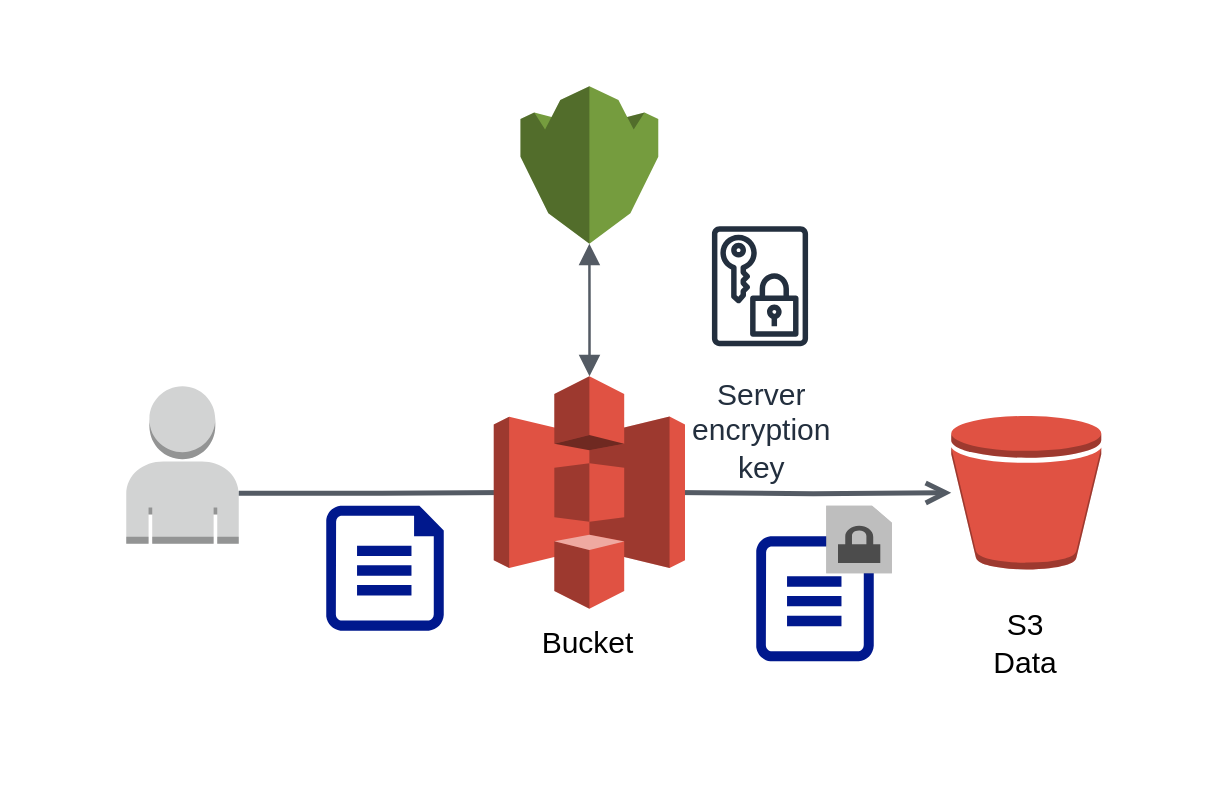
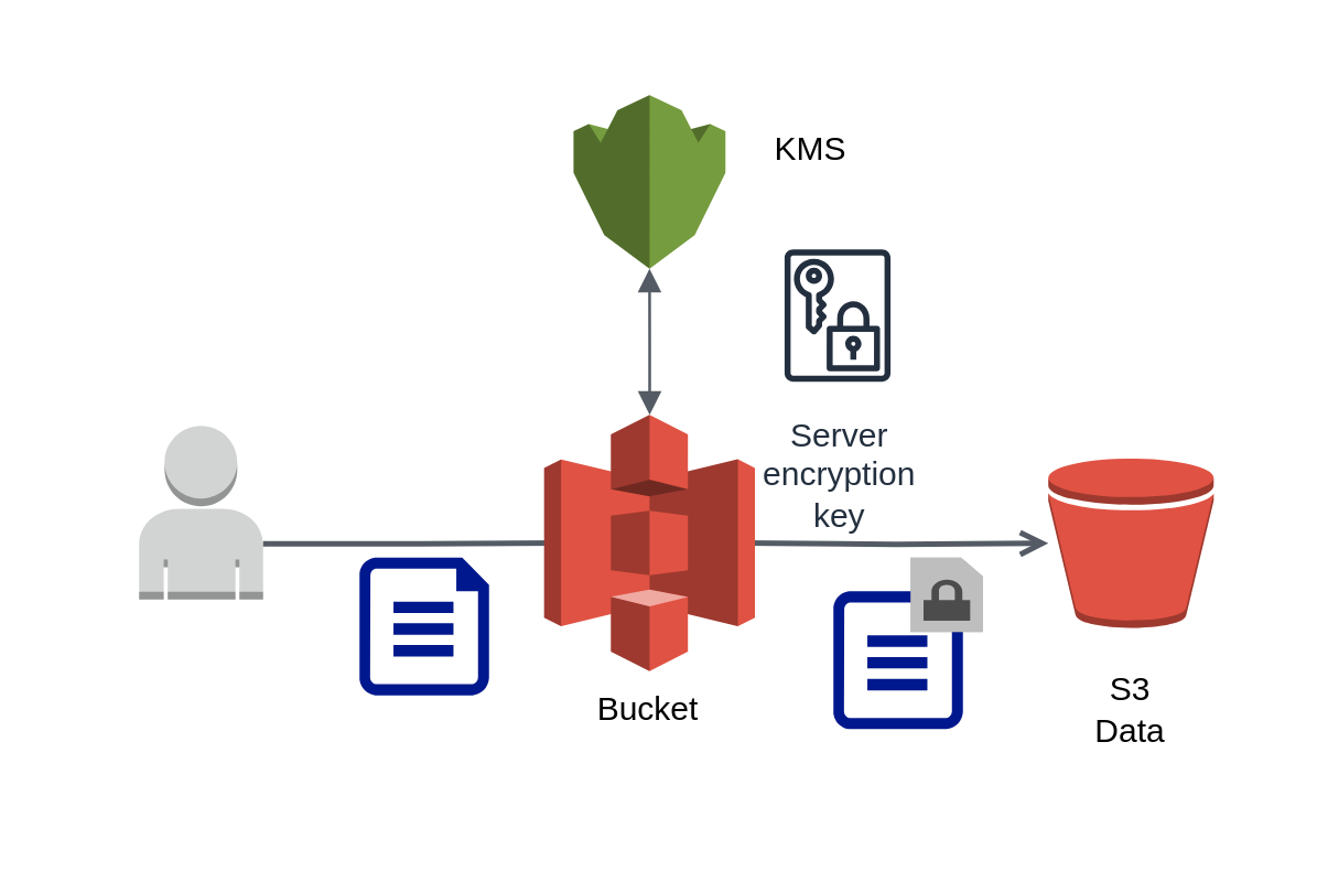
  <mxCell id="0" />
  <mxCell id="1" parent="0" />
  <mxCell id="2" value="" style="rounded=0;whiteSpace=wrap;html=1;strokeColor=#FFFFFF;" parent="1" vertex="1"><mxGeometry x="20" y="20.5" width="440" height="273.5" as="geometry" /></mxCell>
  <mxCell id="3" value="" style="outlineConnect=0;dashed=0;verticalLabelPosition=bottom;verticalAlign=top;align=center;html=1;shape=mxgraph.aws3.bucket;fillColor=#E05243;gradientColor=none;" parent="1" vertex="1"><mxGeometry x="380" y="165.75" width="60" height="61.5" as="geometry" /></mxCell>
  <mxCell id="4" value="" style="outlineConnect=0;dashed=0;verticalLabelPosition=bottom;verticalAlign=top;align=center;html=1;shape=mxgraph.aws3.user;fillColor=#D2D3D3;gradientColor=none;" parent="1" vertex="1"><mxGeometry x="50" y="154" width="45" height="63" as="geometry" /></mxCell>
  <mxCell id="5" value="" style="edgeStyle=orthogonalEdgeStyle;html=1;endArrow=open;elbow=vertical;startArrow=none;endFill=0;strokeColor=#545B64;rounded=0;exitX=1;exitY=0.68;exitDx=0;exitDy=0;exitPerimeter=0;entryX=0;entryY=0.5;entryDx=0;entryDy=0;entryPerimeter=0;strokeWidth=2;" parent="1" source="4" edge="1"><mxGeometry width="100" relative="1" as="geometry"><mxPoint x="400" y="314.25" as="sourcePoint" /><mxPoint x="210" y="196.5" as="targetPoint" /></mxGeometry></mxCell>
  <mxCell id="6" value="" style="edgeStyle=orthogonalEdgeStyle;html=1;endArrow=open;elbow=vertical;startArrow=none;endFill=0;strokeColor=#545B64;rounded=0;exitX=1;exitY=0.5;exitDx=0;exitDy=0;exitPerimeter=0;strokeWidth=2;" parent="1" target="3" edge="1"><mxGeometry width="100" relative="1" as="geometry"><mxPoint x="268.5" y="196.5" as="sourcePoint" /><mxPoint x="350" y="196.25" as="targetPoint" /></mxGeometry></mxCell>
  <mxCell id="7" value="Bucket" style="text;html=1;strokeColor=none;fillColor=none;align=center;verticalAlign=middle;whiteSpace=wrap;rounded=0;" parent="1" vertex="1"><mxGeometry x="215.25" y="247.25" width="40" height="20" as="geometry" /></mxCell>
  <mxCell id="8" value="S3 Data" style="text;html=1;strokeColor=none;fillColor=none;align=center;verticalAlign=middle;whiteSpace=wrap;rounded=0;" parent="1" vertex="1"><mxGeometry x="390" y="247.25" width="40" height="20" as="geometry" /></mxCell>
  <mxCell id="9" value="" style="aspect=fixed;pointerEvents=1;shadow=0;dashed=0;html=1;strokeColor=none;labelPosition=center;verticalLabelPosition=bottom;verticalAlign=top;align=center;fillColor=#00188D;shape=mxgraph.azure.file" parent="1" vertex="1"><mxGeometry x="130" y="201.75" width="47" height="50" as="geometry" /></mxCell>
  <mxCell id="10" value="" style="aspect=fixed;pointerEvents=1;shadow=0;dashed=0;html=1;strokeColor=none;labelPosition=center;verticalLabelPosition=bottom;verticalAlign=top;align=center;fillColor=#00188D;shape=mxgraph.azure.file" parent="1" vertex="1"><mxGeometry x="302" y="214" width="47" height="50" as="geometry" /></mxCell>
  <mxCell id="11" value="" style="outlineConnect=0;dashed=0;verticalLabelPosition=bottom;verticalAlign=top;align=center;html=1;shape=mxgraph.aws3.encrypted_data;fillColor=#7D7C7C;gradientColor=none;strokeColor=#FFFFFF;" parent="1" vertex="1"><mxGeometry x="330" y="201.75" width="26.25" height="27" as="geometry" /></mxCell>
  <mxCell id="12" value="" style="outlineConnect=0;dashed=0;verticalLabelPosition=bottom;verticalAlign=top;align=center;html=1;shape=mxgraph.aws3.s3;fillColor=#E05243;gradientColor=none;strokeColor=#FEFFFA;fontSize=16;" vertex="1" parent="1"><mxGeometry x="197" y="150" width="76.5" height="93" as="geometry" /></mxCell>
  <mxCell id="13" value="" style="outlineConnect=0;dashed=0;verticalLabelPosition=bottom;verticalAlign=top;align=center;html=1;shape=mxgraph.aws3.kms;fillColor=#759C3E;gradientColor=none;strokeColor=#FEFFFA;fontSize=16;" vertex="1" parent="1"><mxGeometry x="207.69" y="34" width="55.12" height="63" as="geometry" /></mxCell>
  <mxCell id="14" value="" style="edgeStyle=orthogonalEdgeStyle;html=1;endArrow=block;elbow=vertical;startArrow=block;startFill=1;endFill=1;strokeColor=#545B64;rounded=0;fontSize=16;exitX=0.5;exitY=1;exitDx=0;exitDy=0;exitPerimeter=0;" edge="1" parent="1" source="13" target="12"><mxGeometry width="100" relative="1" as="geometry"><mxPoint x="290" y="204" as="sourcePoint" /><mxPoint x="390" y="204" as="targetPoint" /></mxGeometry></mxCell>
+ <mxCell id="15" value="KMS" style="text;html=1;strokeColor=none;fillColor=none;align=center;verticalAlign=middle;whiteSpace=wrap;rounded=0;" vertex="1" parent="1"><mxGeometry x="273.5" y="44" width="40" height="20" as="geometry" /></mxCell>
  <mxCell id="16" value="Server&#10;encryption&#10;key" style="outlineConnect=0;fontColor=#232F3E;gradientColor=none;strokeColor=#232F3E;fillColor=#ffffff;dashed=0;verticalLabelPosition=bottom;verticalAlign=top;align=center;html=1;fontSize=12;fontStyle=0;aspect=fixed;shape=mxgraph.aws4.resourceIcon;resIcon=mxgraph.aws4.data_encryption_key;" vertex="1" parent="1"><mxGeometry x="273.5" y="84" width="60" height="60" as="geometry" /></mxCell>
